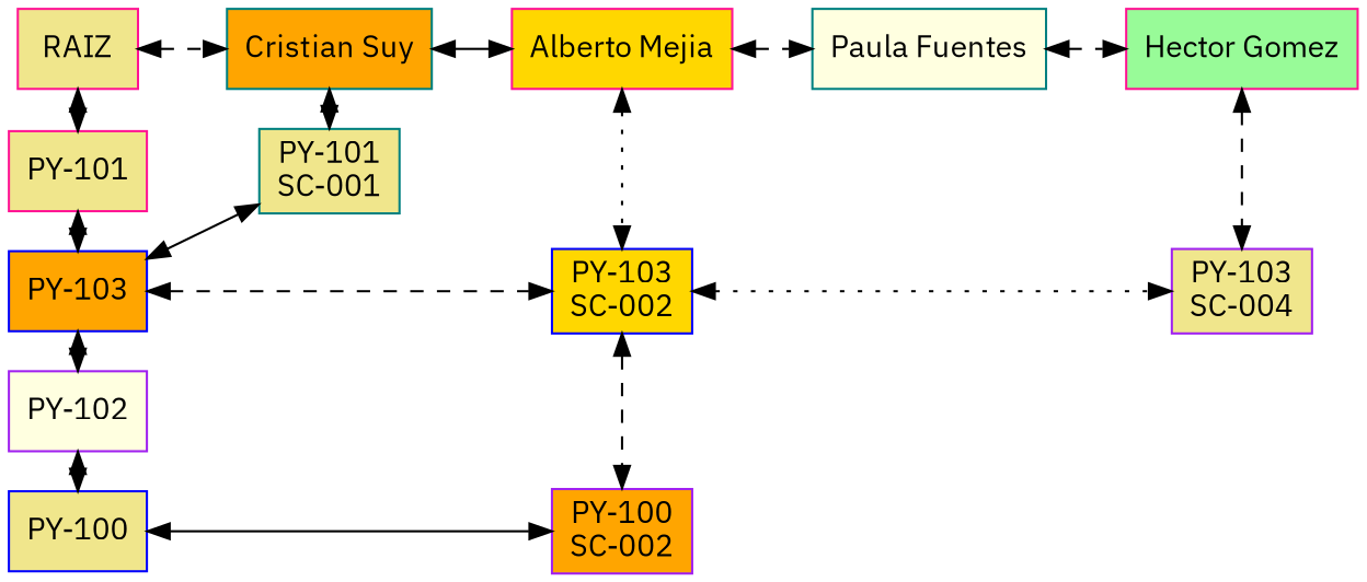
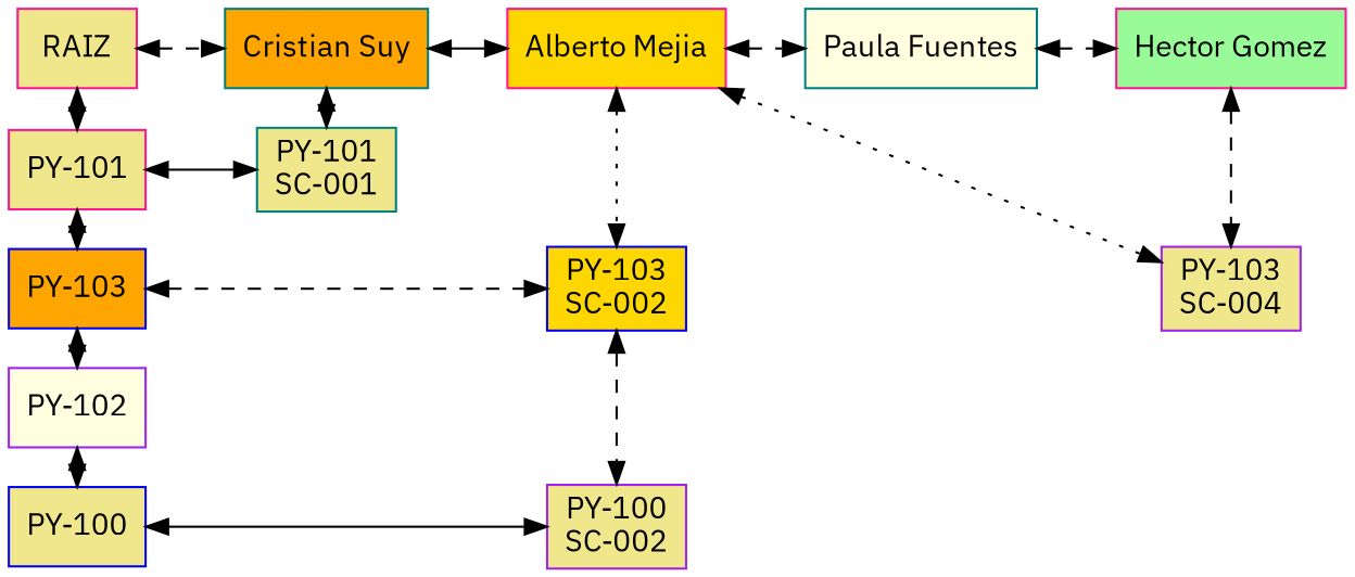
  digraph {
    fontname="IBM Plex Sans"
    rankdir=LR
    node [color=deeppink fillcolor=khaki fontname="IBM Plex Sans" group=0 shape=box style=filled]
    edge [dir=both fontname="IBM Plex Sans" style=dashed]
    n1 [label="RAIZ\n"]
    n2 [group=1 label="PY-101"]
    n3 [color=blue fillcolor=orange group=2 label="PY-103"]
    n4 [color=purple fillcolor=lightyellow group=3 label="PY-102"]
    n5 [color=blue group=4 label="PY-100"]
    n6 [color=teal fillcolor=orange label="Cristian Suy"]
    n7 [color=teal group=1 label="PY-101\nSC-001"]
    n8 [fillcolor=gold label="Alberto Mejia"]
    n9 [color=blue fillcolor=gold group=2 label="PY-103\nSC-002"]
-   n10 [color=purple fillcolor=orange group=4 label="PY-100\nSC-002"]
+   n10 [color=purple group=4 label="PY-100\nSC-002"]
    n11 [color=teal fillcolor=lightyellow label="Paula Fuentes"]
    n12 [fillcolor=palegreen label="Hector Gomez"]
    n13 [color=purple group=2 label="PY-103\nSC-004"]
    subgraph sub_1 {
      rank=same
      n1
      n2
      n3
      n4
      n5
    }
    subgraph sub_2 {
      rank=same
      n6
      n7
    }
    subgraph sub_3 {
      rank=same
      n8
      n9
      n10
    }
    subgraph sub_4 {
      rank=same
      n11
    }
    subgraph sub_5 {
      rank=same
      n12
      n13
    }
    n1 -> n2 [style=dotted]
    n1 -> n6
    n2 -> n3 [style=dotted]
-   n3 -> n7 [style=solid]
+   n2 -> n7 [style=solid]
    n3 -> n4 [style=dotted]
    n3 -> n9
    n4 -> n5 [style=solid]
    n5 -> n10 [style=solid]
    n6 -> n7 [style=solid]
    n6 -> n8 [style=solid]
    n8 -> n9 [style=dotted]
    n8 -> n11
    n9 -> n10
-   n9 -> n13 [style=dotted]
+   n8 -> n13 [style=dotted]
    n11 -> n12
    n12 -> n13
  }
